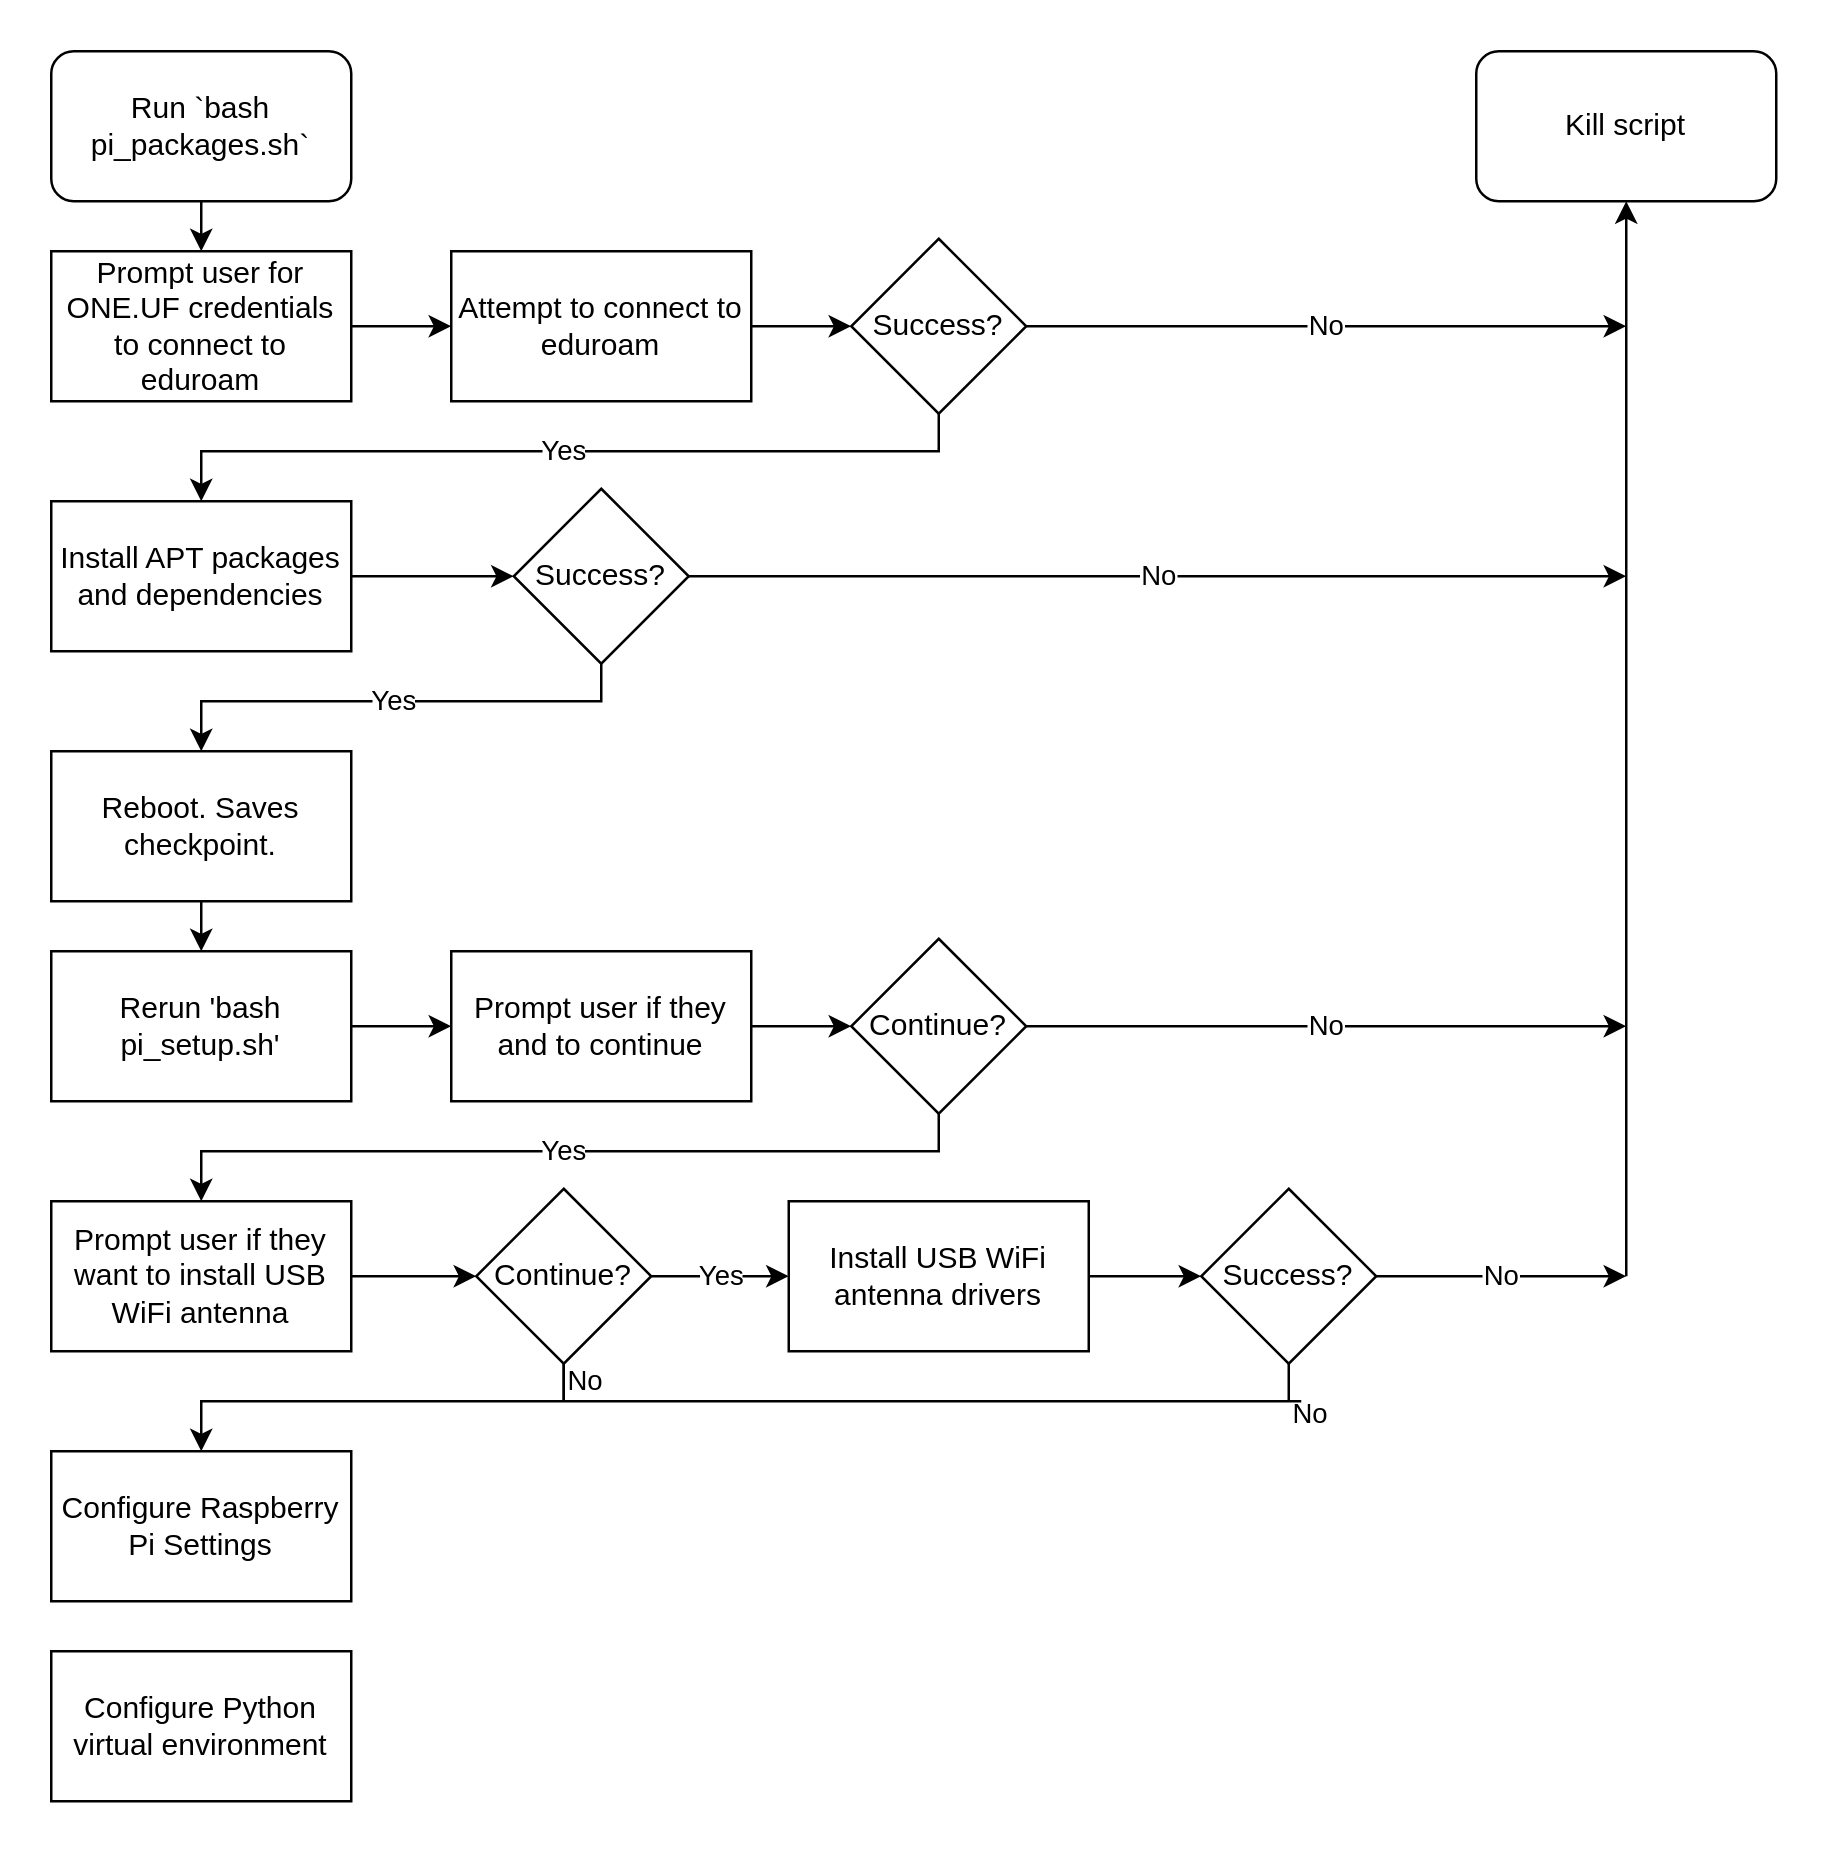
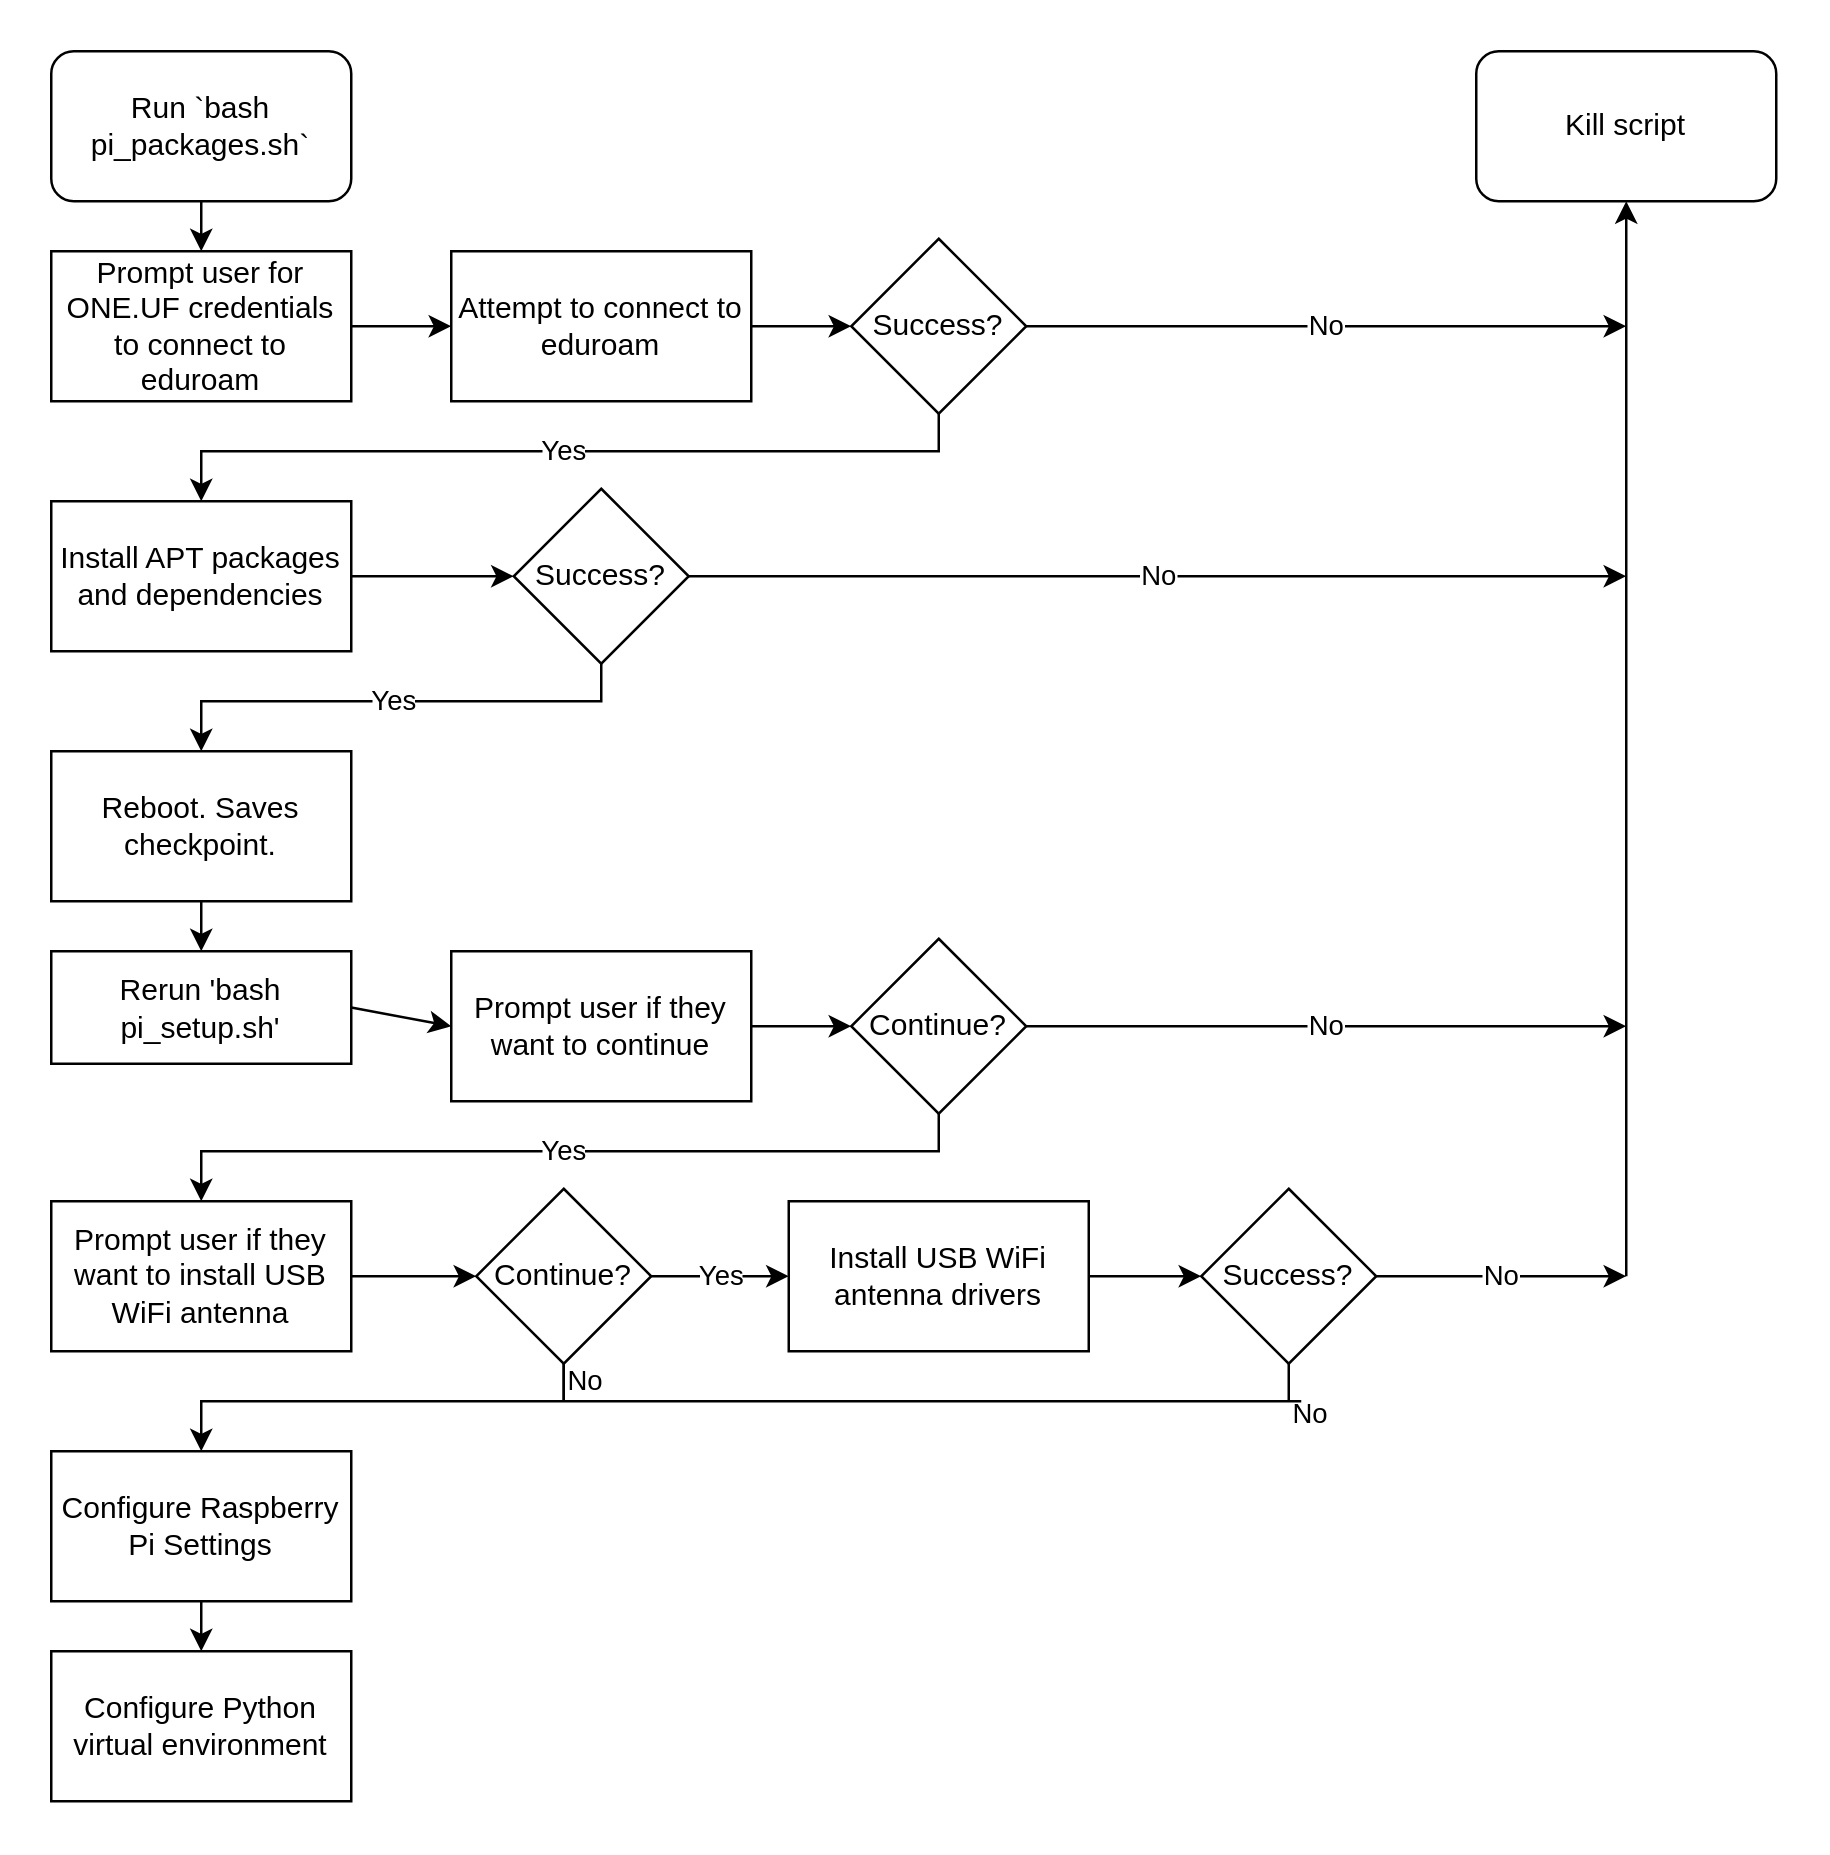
  <mxCell id="0" />
  <mxCell id="1" parent="0" />
  <mxCell id="2" value="Run `bash pi_packages.sh`" style="rounded=1;whiteSpace=wrap;html=1;" vertex="1" parent="1"><mxGeometry x="20" y="20" width="120" height="60" as="geometry" /></mxCell>
  <mxCell id="3" value="Kill script" style="rounded=1;whiteSpace=wrap;html=1;" vertex="1" parent="1"><mxGeometry x="590" y="20" width="120" height="60" as="geometry" /></mxCell>
  <mxCell id="4" value="Prompt user for ONE.UF credentials to connect to eduroam" style="rounded=0;whiteSpace=wrap;html=1;" vertex="1" parent="1"><mxGeometry x="20" y="100" width="120" height="60" as="geometry" /></mxCell>
  <mxCell id="5" value="Attempt to connect to eduroam" style="rounded=0;whiteSpace=wrap;html=1;" vertex="1" parent="1"><mxGeometry x="180" y="100" width="120" height="60" as="geometry" /></mxCell>
  <mxCell id="6" value="Success?" style="rhombus;whiteSpace=wrap;html=1;" vertex="1" parent="1"><mxGeometry x="340" y="95" width="70" height="70" as="geometry" /></mxCell>
  <mxCell id="7" value="Install APT packages and dependencies" style="rounded=0;whiteSpace=wrap;html=1;" vertex="1" parent="1"><mxGeometry x="20" y="200" width="120" height="60" as="geometry" /></mxCell>
  <mxCell id="8" value="Success?" style="rhombus;whiteSpace=wrap;html=1;" vertex="1" parent="1"><mxGeometry x="205" y="195" width="70" height="70" as="geometry" /></mxCell>
- <mxCell id="9" value="Prompt user if they and to continue" style="rounded=0;whiteSpace=wrap;html=1;" vertex="1" parent="1"><mxGeometry x="180" y="380" width="120" height="60" as="geometry" /></mxCell>
+ <mxCell id="9" value="Prompt user if they want to continue" style="rounded=0;whiteSpace=wrap;html=1;" vertex="1" parent="1"><mxGeometry x="180" y="380" width="120" height="60" as="geometry" /></mxCell>
  <mxCell id="10" value="Reboot. Saves checkpoint." style="rounded=0;whiteSpace=wrap;html=1;" vertex="1" parent="1"><mxGeometry x="20" y="300" width="120" height="60" as="geometry" /></mxCell>
- <mxCell id="11" value="Rerun 'bash pi_setup.sh'" style="rounded=0;whiteSpace=wrap;html=1;" vertex="1" parent="1"><mxGeometry x="20" y="380" width="120" height="60" as="geometry" /></mxCell>
+ <mxCell id="11" value="Rerun 'bash pi_setup.sh'" style="rounded=0;whiteSpace=wrap;html=1;" vertex="1" parent="1"><mxGeometry x="20" y="380" width="120" height="45" as="geometry" /></mxCell>
  <mxCell id="12" value="Continue?" style="rhombus;whiteSpace=wrap;html=1;" vertex="1" parent="1"><mxGeometry x="340" y="375" width="70" height="70" as="geometry" /></mxCell>
  <mxCell id="13" value="Prompt user if they want to install USB WiFi antenna" style="rounded=0;whiteSpace=wrap;html=1;" vertex="1" parent="1"><mxGeometry x="20" y="480" width="120" height="60" as="geometry" /></mxCell>
  <mxCell id="14" value="Continue?" style="rhombus;whiteSpace=wrap;html=1;" vertex="1" parent="1"><mxGeometry x="190" y="475" width="70" height="70" as="geometry" /></mxCell>
  <mxCell id="15" value="Install USB WiFi antenna drivers" style="rounded=0;whiteSpace=wrap;html=1;" vertex="1" parent="1"><mxGeometry x="315" y="480" width="120" height="60" as="geometry" /></mxCell>
  <mxCell id="16" value="Success?" style="rhombus;whiteSpace=wrap;html=1;" vertex="1" parent="1"><mxGeometry x="480" y="475" width="70" height="70" as="geometry" /></mxCell>
  <mxCell id="17" value="Configure Raspberry Pi Settings" style="rounded=0;whiteSpace=wrap;html=1;" vertex="1" parent="1"><mxGeometry x="20" y="580" width="120" height="60" as="geometry" /></mxCell>
  <mxCell id="18" value="Configure Python virtual environment" style="rounded=0;whiteSpace=wrap;html=1;" vertex="1" parent="1"><mxGeometry x="20" y="660" width="120" height="60" as="geometry" /></mxCell>
  <mxCell id="19" value="" style="endArrow=classic;html=1;rounded=0;exitX=0.5;exitY=1;exitDx=0;exitDy=0;entryX=0.5;entryY=0;entryDx=0;entryDy=0;" edge="1" parent="1" source="2" target="4"><mxGeometry width="50" height="50" relative="1" as="geometry"><mxPoint x="170" y="250" as="sourcePoint" /><mxPoint x="220" y="200" as="targetPoint" /></mxGeometry></mxCell>
  <mxCell id="20" value="" style="endArrow=classic;html=1;rounded=0;exitX=1;exitY=0.5;exitDx=0;exitDy=0;entryX=0;entryY=0.5;entryDx=0;entryDy=0;" edge="1" parent="1" source="4" target="5"><mxGeometry width="50" height="50" relative="1" as="geometry"><mxPoint x="170" y="250" as="sourcePoint" /><mxPoint x="220" y="200" as="targetPoint" /></mxGeometry></mxCell>
  <mxCell id="21" value="" style="endArrow=classic;html=1;rounded=0;exitX=1;exitY=0.5;exitDx=0;exitDy=0;entryX=0;entryY=0.5;entryDx=0;entryDy=0;" edge="1" parent="1" source="5" target="6"><mxGeometry width="50" height="50" relative="1" as="geometry"><mxPoint x="170" y="250" as="sourcePoint" /><mxPoint x="220" y="200" as="targetPoint" /></mxGeometry></mxCell>
  <mxCell id="22" value="No" style="endArrow=classic;html=1;rounded=0;exitX=1;exitY=0.5;exitDx=0;exitDy=0;" edge="1" parent="1" source="6"><mxGeometry width="50" height="50" relative="1" as="geometry"><mxPoint x="370" y="260" as="sourcePoint" /><mxPoint x="650" y="130" as="targetPoint" /></mxGeometry></mxCell>
  <mxCell id="23" value="" style="endArrow=classic;html=1;rounded=0;entryX=0.5;entryY=1;entryDx=0;entryDy=0;" edge="1" parent="1" target="3"><mxGeometry width="50" height="50" relative="1" as="geometry"><mxPoint x="650" y="510" as="sourcePoint" /><mxPoint x="420" y="210" as="targetPoint" /></mxGeometry></mxCell>
  <mxCell id="24" value="Yes" style="endArrow=classic;html=1;rounded=0;entryX=0.5;entryY=0;entryDx=0;entryDy=0;exitX=0.5;exitY=1;exitDx=0;exitDy=0;" edge="1" parent="1" source="6" target="7"><mxGeometry width="50" height="50" relative="1" as="geometry"><mxPoint x="370" y="290" as="sourcePoint" /><mxPoint x="420" y="240" as="targetPoint" /><Array as="points"><mxPoint x="375" y="180" /><mxPoint x="80" y="180" /></Array></mxGeometry></mxCell>
  <mxCell id="25" value="" style="endArrow=classic;html=1;rounded=0;exitX=1;exitY=0.5;exitDx=0;exitDy=0;entryX=0;entryY=0.5;entryDx=0;entryDy=0;" edge="1" parent="1" source="7" target="8"><mxGeometry width="50" height="50" relative="1" as="geometry"><mxPoint x="370" y="290" as="sourcePoint" /><mxPoint x="420" y="240" as="targetPoint" /></mxGeometry></mxCell>
  <mxCell id="26" value="No" style="endArrow=classic;html=1;rounded=0;exitX=1;exitY=0.5;exitDx=0;exitDy=0;" edge="1" parent="1" source="8"><mxGeometry width="50" height="50" relative="1" as="geometry"><mxPoint x="370" y="290" as="sourcePoint" /><mxPoint x="650" y="230" as="targetPoint" /></mxGeometry></mxCell>
  <mxCell id="27" value="Yes" style="endArrow=classic;html=1;rounded=0;entryX=0.5;entryY=0;entryDx=0;entryDy=0;exitX=0.5;exitY=1;exitDx=0;exitDy=0;" edge="1" parent="1" source="8" target="10"><mxGeometry width="50" height="50" relative="1" as="geometry"><mxPoint x="240" y="380" as="sourcePoint" /><mxPoint x="290" y="330" as="targetPoint" /><Array as="points"><mxPoint x="240" y="280" /><mxPoint x="80" y="280" /></Array></mxGeometry></mxCell>
  <mxCell id="28" value="" style="endArrow=classic;html=1;rounded=0;entryX=0.5;entryY=0;entryDx=0;entryDy=0;exitX=0.5;exitY=1;exitDx=0;exitDy=0;" edge="1" parent="1" source="10" target="11"><mxGeometry width="50" height="50" relative="1" as="geometry"><mxPoint x="240" y="360" as="sourcePoint" /><mxPoint x="290" y="310" as="targetPoint" /></mxGeometry></mxCell>
  <mxCell id="29" value="" style="endArrow=classic;html=1;rounded=0;exitX=1;exitY=0.5;exitDx=0;exitDy=0;entryX=0;entryY=0.5;entryDx=0;entryDy=0;" edge="1" parent="1" source="11" target="9"><mxGeometry width="50" height="50" relative="1" as="geometry"><mxPoint x="240" y="400" as="sourcePoint" /><mxPoint x="290" y="350" as="targetPoint" /></mxGeometry></mxCell>
  <mxCell id="30" value="" style="endArrow=classic;html=1;rounded=0;entryX=0;entryY=0.5;entryDx=0;entryDy=0;" edge="1" parent="1" target="12"><mxGeometry width="50" height="50" relative="1" as="geometry"><mxPoint x="300" y="410" as="sourcePoint" /><mxPoint x="290" y="350" as="targetPoint" /></mxGeometry></mxCell>
  <mxCell id="31" value="No" style="endArrow=classic;html=1;rounded=0;exitX=1;exitY=0.5;exitDx=0;exitDy=0;" edge="1" parent="1" source="12"><mxGeometry width="50" height="50" relative="1" as="geometry"><mxPoint x="240" y="400" as="sourcePoint" /><mxPoint x="650" y="410" as="targetPoint" /></mxGeometry></mxCell>
  <mxCell id="32" value="Yes" style="endArrow=classic;html=1;rounded=0;entryX=0.5;entryY=0;entryDx=0;entryDy=0;exitX=0.5;exitY=1;exitDx=0;exitDy=0;" edge="1" parent="1" source="12" target="13"><mxGeometry width="50" height="50" relative="1" as="geometry"><mxPoint x="240" y="460" as="sourcePoint" /><mxPoint x="290" y="410" as="targetPoint" /><Array as="points"><mxPoint x="375" y="460" /><mxPoint x="80" y="460" /></Array></mxGeometry></mxCell>
  <mxCell id="33" value="" style="endArrow=classic;html=1;rounded=0;exitX=1;exitY=0.5;exitDx=0;exitDy=0;entryX=0;entryY=0.5;entryDx=0;entryDy=0;" edge="1" parent="1" source="13" target="14"><mxGeometry width="50" height="50" relative="1" as="geometry"><mxPoint x="240" y="600" as="sourcePoint" /><mxPoint x="290" y="550" as="targetPoint" /></mxGeometry></mxCell>
  <mxCell id="34" value="Yes" style="endArrow=classic;html=1;rounded=0;entryX=0;entryY=0.5;entryDx=0;entryDy=0;exitX=1;exitY=0.5;exitDx=0;exitDy=0;" edge="1" parent="1" source="14" target="15"><mxGeometry width="50" height="50" relative="1" as="geometry"><mxPoint x="240" y="600" as="sourcePoint" /><mxPoint x="290" y="550" as="targetPoint" /></mxGeometry></mxCell>
  <mxCell id="35" value="" style="endArrow=classic;html=1;rounded=0;entryX=0;entryY=0.5;entryDx=0;entryDy=0;exitX=1;exitY=0.5;exitDx=0;exitDy=0;" edge="1" parent="1" source="15" target="16"><mxGeometry width="50" height="50" relative="1" as="geometry"><mxPoint x="240" y="470" as="sourcePoint" /><mxPoint x="290" y="420" as="targetPoint" /></mxGeometry></mxCell>
  <mxCell id="36" value="No" style="endArrow=classic;html=1;rounded=0;exitX=1;exitY=0.5;exitDx=0;exitDy=0;" edge="1" parent="1" source="16"><mxGeometry width="50" height="50" relative="1" as="geometry"><mxPoint x="410" y="350" as="sourcePoint" /><mxPoint x="650" y="510" as="targetPoint" /></mxGeometry></mxCell>
  <mxCell id="37" value="" style="endArrow=none;html=1;rounded=0;entryX=0.5;entryY=1;entryDx=0;entryDy=0;" edge="1" parent="1" target="14"><mxGeometry width="50" height="50" relative="1" as="geometry"><mxPoint x="225" y="560" as="sourcePoint" /><mxPoint x="280" y="520" as="targetPoint" /></mxGeometry></mxCell>
  <mxCell id="38" value="No" style="endArrow=none;html=1;rounded=0;entryX=0.5;entryY=1;entryDx=0;entryDy=0;labelPosition=right;verticalLabelPosition=middle;align=left;verticalAlign=middle;" edge="1" parent="1"><mxGeometry width="50" height="50" relative="1" as="geometry"><mxPoint x="225" y="560" as="sourcePoint" /><mxPoint x="225" y="545" as="targetPoint" /></mxGeometry></mxCell>
  <mxCell id="39" value="No&lt;div&gt;&lt;br&gt;&lt;/div&gt;" style="endArrow=none;html=1;rounded=0;entryX=0.5;entryY=1;entryDx=0;entryDy=0;labelPosition=right;verticalLabelPosition=bottom;align=left;verticalAlign=top;" edge="1" parent="1" target="16"><mxGeometry width="50" height="50" relative="1" as="geometry"><mxPoint x="515" y="560" as="sourcePoint" /><mxPoint x="280" y="520" as="targetPoint" /></mxGeometry></mxCell>
  <mxCell id="40" value="" style="endArrow=classic;html=1;rounded=0;entryX=0.5;entryY=0;entryDx=0;entryDy=0;" edge="1" parent="1" target="17"><mxGeometry width="50" height="50" relative="1" as="geometry"><mxPoint x="520" y="560" as="sourcePoint" /><mxPoint x="280" y="520" as="targetPoint" /><Array as="points"><mxPoint x="80" y="560" /></Array></mxGeometry></mxCell>
+ <mxCell id="41" value="" style="endArrow=classic;html=1;rounded=0;entryX=0.5;entryY=0;entryDx=0;entryDy=0;exitX=0.5;exitY=1;exitDx=0;exitDy=0;" edge="1" parent="1" source="17" target="18"><mxGeometry width="50" height="50" relative="1" as="geometry"><mxPoint x="130" y="650" as="sourcePoint" /><mxPoint x="180" y="600" as="targetPoint" /></mxGeometry></mxCell>
